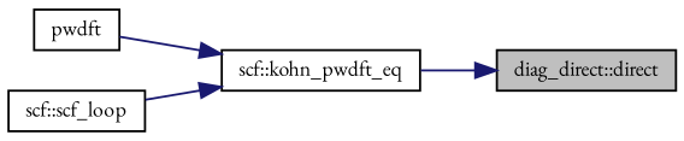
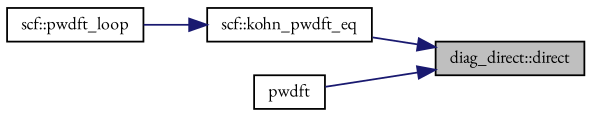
  digraph {
    fontname="EB Garamond"
    rankdir=RL
    node [color=black fillcolor=white fontname="EB Garamond" fontsize=10 shape=record style=filled]
    edge [color=midnightblue dir=back fontname="EB Garamond" fontsize=10 labelfontname=Helvetica labelfontsize=10 style=solid]
    n1 [fillcolor=grey75 fontcolor=black height=0.2 label="diag_direct::direct" width=0.4]
    n2 [height=0.2 label="scf::kohn_pwdft_eq" width=0.4]
    n3 [height=0.2 label=pwdft width=0.4]
-   n4 [height=0.2 label="scf::scf_loop" width=0.4]
+   n4 [height=0.2 label="scf::pwdft_loop" width=0.4]
    n1 -> n2
-   n2 -> n3
+   n1 -> n3
    n2 -> n4
  }
